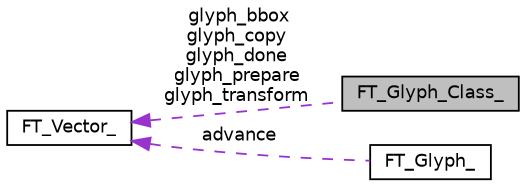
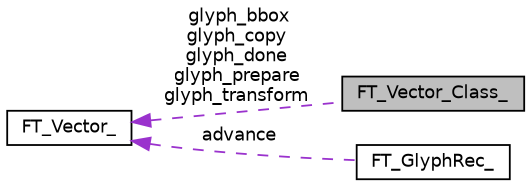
  digraph {
    rankdir=LR
    node [color=black fillcolor=white fontname=Helvetica fontsize=10 shape=record style=filled]
    edge [color=darkorchid3 dir=back fontname=Helvetica fontsize=10 labelfontname=Helvetica labelfontsize=10 style=dashed]
-   n1 [fillcolor=grey75 fontcolor=black height=0.2 label=FT_Glyph_Class_ width=0.4]
-   n2 [height=0.2 label=FT_Glyph_ width=0.4]
+   n1 [fillcolor=grey75 fontcolor=black height=0.2 label=FT_Vector_Class_ width=0.4]
+   n2 [height=0.2 label=FT_GlyphRec_ width=0.4]
    n3 [height=0.2 label=FT_Vector_ width=0.4]
    n3 -> n1 [label=" glyph_bbox\nglyph_copy\nglyph_done\nglyph_prepare\nglyph_transform"]
    n3 -> n2 [label=" advance"]
  }
